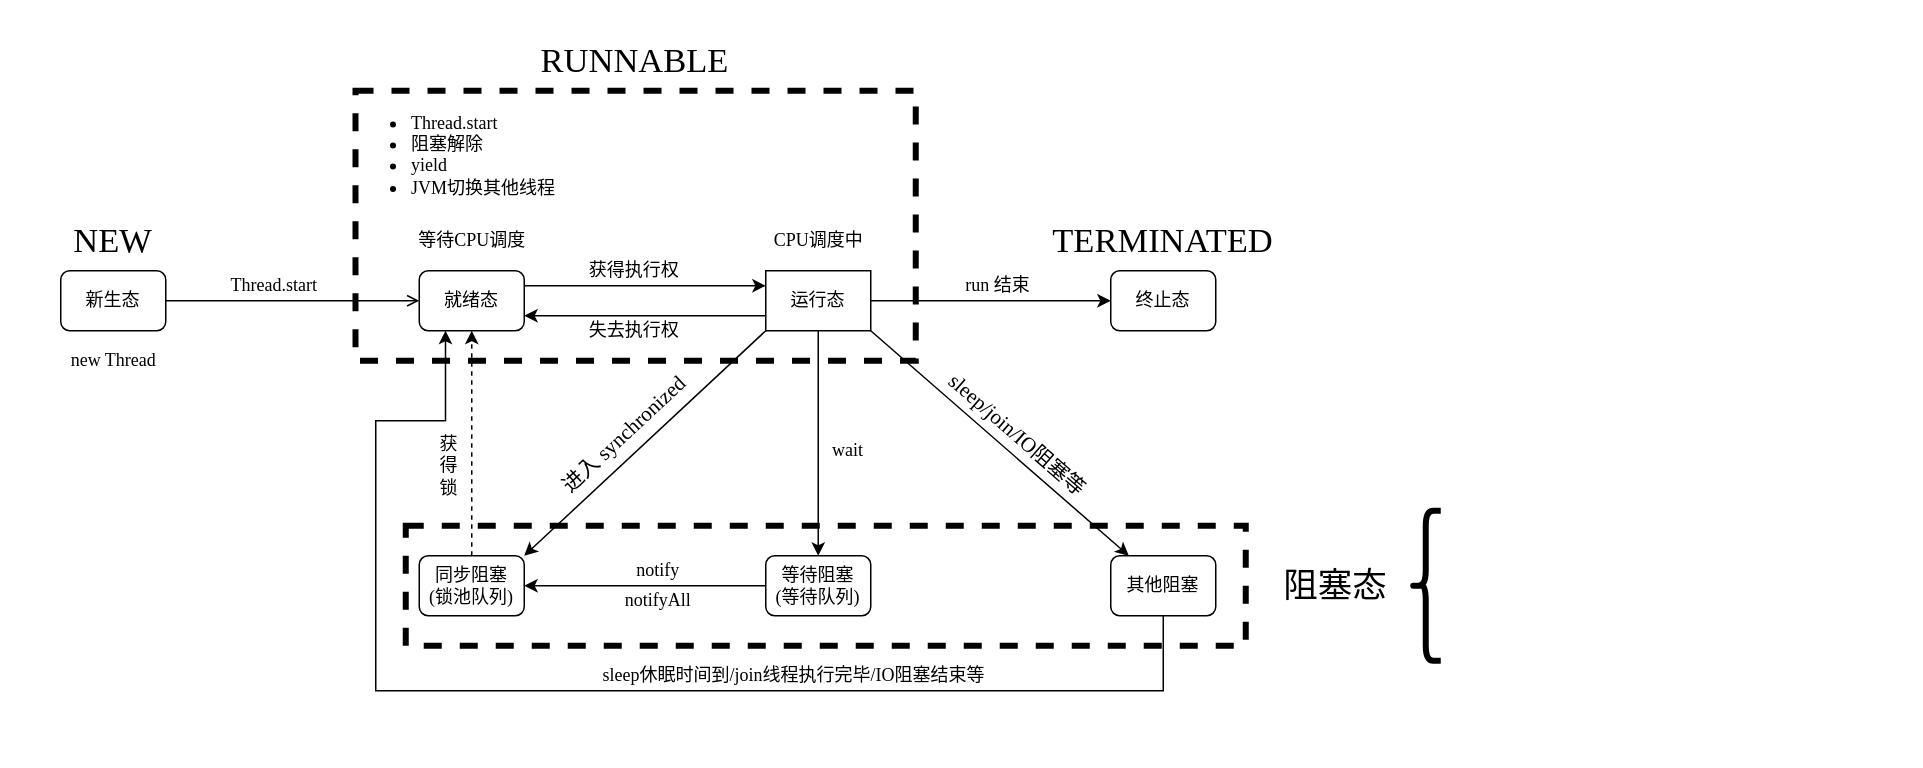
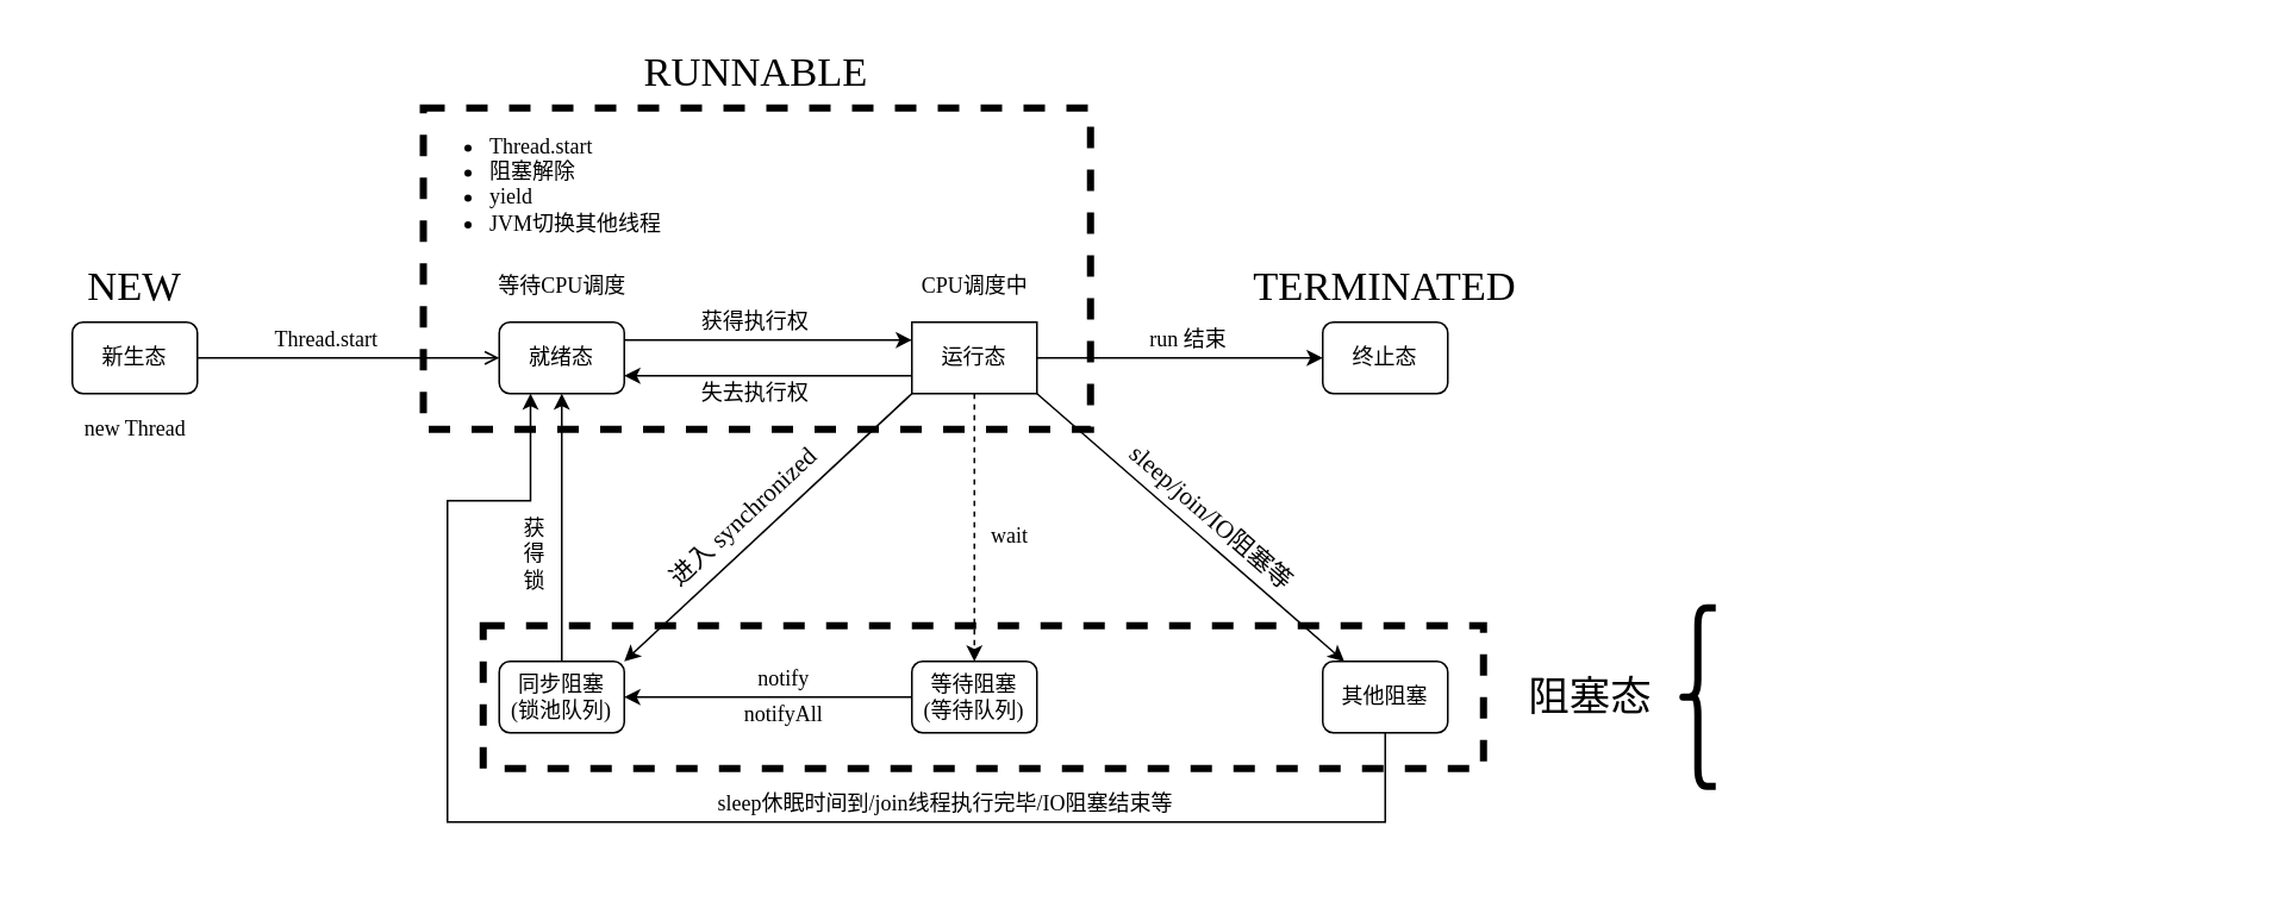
  <mxCell id="0" />
  <mxCell id="1" parent="0" />
  <mxCell id="2" value="" style="rounded=0;whiteSpace=wrap;html=1;strokeWidth=4;fontFamily=Comic Sans MS;fillColor=#FFFFFF;strokeColor=none;" vertex="1" parent="1"><mxGeometry x="20" y="20" width="1240" height="470" as="geometry" /></mxCell>
  <mxCell id="3" value="" style="rounded=0;whiteSpace=wrap;html=1;fillColor=none;dashed=1;strokeWidth=4;" vertex="1" parent="1"><mxGeometry x="270" y="350" width="560" height="80" as="geometry" /></mxCell>
  <mxCell id="4" value="" style="rounded=0;whiteSpace=wrap;html=1;fillColor=none;dashed=1;strokeWidth=4;" vertex="1" parent="1"><mxGeometry x="236.5" y="60" width="373.5" height="180" as="geometry" /></mxCell>
  <mxCell id="5" style="edgeStyle=orthogonalEdgeStyle;rounded=0;orthogonalLoop=1;jettySize=auto;html=1;exitX=1;exitY=0.5;exitDx=0;exitDy=0;entryX=0;entryY=0.5;entryDx=0;entryDy=0;endArrow=open;" edge="1" parent="1" source="6" target="8"><mxGeometry relative="1" as="geometry" /></mxCell>
  <mxCell id="6" value="&lt;font face=&quot;Comic Sans MS&quot;&gt;新生态&lt;/font&gt;" style="rounded=1;whiteSpace=wrap;html=1;fillColor=none;" vertex="1" parent="1"><mxGeometry x="40" y="180" width="70" height="40" as="geometry" /></mxCell>
  <mxCell id="7" style="edgeStyle=orthogonalEdgeStyle;rounded=0;orthogonalLoop=1;jettySize=auto;html=1;exitX=1;exitY=0.25;exitDx=0;exitDy=0;entryX=0;entryY=0.25;entryDx=0;entryDy=0;" edge="1" parent="1" source="8" target="16"><mxGeometry relative="1" as="geometry" /></mxCell>
  <mxCell id="8" value="&lt;font face=&quot;Comic Sans MS&quot;&gt;就绪态&lt;/font&gt;" style="rounded=1;whiteSpace=wrap;html=1;fillColor=none;" vertex="1" parent="1"><mxGeometry x="279" y="180" width="70" height="40" as="geometry" /></mxCell>
  <mxCell id="9" value="&lt;font face=&quot;Comic Sans MS&quot;&gt;new Thread&lt;/font&gt;" style="text;html=1;strokeColor=none;fillColor=none;align=center;verticalAlign=middle;whiteSpace=wrap;rounded=0;" vertex="1" parent="1"><mxGeometry x="32.5" y="230" width="85" height="20" as="geometry" /></mxCell>
  <mxCell id="10" value="&lt;font face=&quot;Comic Sans MS&quot;&gt;Thread.start&lt;/font&gt;" style="text;html=1;strokeColor=none;fillColor=none;align=center;verticalAlign=middle;whiteSpace=wrap;rounded=0;" vertex="1" parent="1"><mxGeometry x="140" y="180" width="85" height="20" as="geometry" /></mxCell>
  <mxCell id="11" style="edgeStyle=orthogonalEdgeStyle;rounded=0;orthogonalLoop=1;jettySize=auto;html=1;exitX=1;exitY=0.5;exitDx=0;exitDy=0;entryX=0;entryY=0.5;entryDx=0;entryDy=0;" edge="1" parent="1" source="16" target="23"><mxGeometry relative="1" as="geometry" /></mxCell>
  <mxCell id="12" style="edgeStyle=orthogonalEdgeStyle;rounded=0;orthogonalLoop=1;jettySize=auto;html=1;exitX=0;exitY=0.75;exitDx=0;exitDy=0;entryX=1;entryY=0.75;entryDx=0;entryDy=0;" edge="1" parent="1" source="16" target="8"><mxGeometry relative="1" as="geometry" /></mxCell>
- <mxCell id="13" style="edgeStyle=orthogonalEdgeStyle;rounded=0;orthogonalLoop=1;jettySize=auto;html=1;exitX=0.5;exitY=1;exitDx=0;exitDy=0;entryX=0.5;entryY=0;entryDx=0;entryDy=0;" edge="1" parent="1" source="16" target="18"><mxGeometry relative="1" as="geometry" /></mxCell>
+ <mxCell id="13" style="edgeStyle=orthogonalEdgeStyle;rounded=0;orthogonalLoop=1;jettySize=auto;html=1;exitX=0.5;exitY=1;exitDx=0;exitDy=0;entryX=0.5;entryY=0;entryDx=0;entryDy=0;dashed=1;" edge="1" parent="1" source="16" target="18"><mxGeometry relative="1" as="geometry" /></mxCell>
  <mxCell id="14" style="rounded=0;orthogonalLoop=1;jettySize=auto;html=1;exitX=0;exitY=1;exitDx=0;exitDy=0;entryX=1;entryY=0;entryDx=0;entryDy=0;" edge="1" parent="1" source="16" target="20"><mxGeometry relative="1" as="geometry" /></mxCell>
  <mxCell id="15" style="edgeStyle=none;rounded=0;orthogonalLoop=1;jettySize=auto;html=1;exitX=1;exitY=1;exitDx=0;exitDy=0;fontFamily=Comic Sans MS;" edge="1" parent="1" source="16" target="22"><mxGeometry relative="1" as="geometry" /></mxCell>
  <mxCell id="16" value="&lt;font face=&quot;Comic Sans MS&quot;&gt;运行态&lt;/font&gt;" style="whiteSpace=wrap;html=1;fillColor=none;rounded=0;" vertex="1" parent="1"><mxGeometry x="510" y="180" width="70" height="40" as="geometry" /></mxCell>
  <mxCell id="17" style="edgeStyle=orthogonalEdgeStyle;rounded=0;orthogonalLoop=1;jettySize=auto;html=1;exitX=0;exitY=0.5;exitDx=0;exitDy=0;entryX=1;entryY=0.5;entryDx=0;entryDy=0;" edge="1" parent="1" source="18" target="20"><mxGeometry relative="1" as="geometry" /></mxCell>
  <mxCell id="18" value="&lt;font face=&quot;Comic Sans MS&quot;&gt;等待阻塞&lt;br&gt;(等待队列)&lt;br&gt;&lt;/font&gt;" style="rounded=1;whiteSpace=wrap;html=1;fillColor=none;" vertex="1" parent="1"><mxGeometry x="510" y="370" width="70" height="40" as="geometry" /></mxCell>
- <mxCell id="19" style="edgeStyle=orthogonalEdgeStyle;rounded=0;orthogonalLoop=1;jettySize=auto;html=1;exitX=0.5;exitY=0;exitDx=0;exitDy=0;entryX=0.5;entryY=1;entryDx=0;entryDy=0;dashed=1;" edge="1" parent="1" source="20" target="8"><mxGeometry relative="1" as="geometry" /></mxCell>
+ <mxCell id="19" style="edgeStyle=orthogonalEdgeStyle;rounded=0;orthogonalLoop=1;jettySize=auto;html=1;exitX=0.5;exitY=0;exitDx=0;exitDy=0;entryX=0.5;entryY=1;entryDx=0;entryDy=0;" edge="1" parent="1" source="20" target="8"><mxGeometry relative="1" as="geometry" /></mxCell>
  <mxCell id="20" value="&lt;font face=&quot;Comic Sans MS&quot;&gt;同步阻塞&lt;br&gt;(锁池队列)&lt;br&gt;&lt;/font&gt;" style="rounded=1;whiteSpace=wrap;html=1;fillColor=none;" vertex="1" parent="1"><mxGeometry x="279" y="370" width="70" height="40" as="geometry" /></mxCell>
  <mxCell id="21" style="edgeStyle=orthogonalEdgeStyle;rounded=0;orthogonalLoop=1;jettySize=auto;html=1;exitX=0.5;exitY=1;exitDx=0;exitDy=0;entryX=0.25;entryY=1;entryDx=0;entryDy=0;fontFamily=Comic Sans MS;" edge="1" parent="1" source="22" target="8"><mxGeometry relative="1" as="geometry"><Array as="points"><mxPoint x="775" y="460" /><mxPoint x="250" y="460" /><mxPoint x="250" y="280" /><mxPoint x="297" y="280" /></Array></mxGeometry></mxCell>
  <mxCell id="22" value="&lt;font face=&quot;Comic Sans MS&quot;&gt;其他阻塞&lt;/font&gt;" style="rounded=1;whiteSpace=wrap;html=1;fillColor=none;" vertex="1" parent="1"><mxGeometry x="740" y="370" width="70" height="40" as="geometry" /></mxCell>
  <mxCell id="23" value="&lt;font face=&quot;Comic Sans MS&quot;&gt;终止态&lt;/font&gt;" style="rounded=1;whiteSpace=wrap;html=1;fillColor=none;" vertex="1" parent="1"><mxGeometry x="740" y="180" width="70" height="40" as="geometry" /></mxCell>
  <mxCell id="24" value="&lt;font face=&quot;Comic Sans MS&quot;&gt;CPU调度中&lt;/font&gt;" style="text;html=1;strokeColor=none;fillColor=none;align=center;verticalAlign=middle;whiteSpace=wrap;rounded=0;" vertex="1" parent="1"><mxGeometry x="502.5" y="150" width="85" height="20" as="geometry" /></mxCell>
  <mxCell id="25" value="&lt;font face=&quot;Comic Sans MS&quot;&gt;等待CPU调度&lt;/font&gt;" style="text;html=1;strokeColor=none;fillColor=none;align=center;verticalAlign=middle;whiteSpace=wrap;rounded=0;" vertex="1" parent="1"><mxGeometry x="271.5" y="150" width="85" height="20" as="geometry" /></mxCell>
  <mxCell id="26" value="&lt;font face=&quot;Comic Sans MS&quot;&gt;获得执行权&lt;/font&gt;" style="text;html=1;strokeColor=none;fillColor=none;align=center;verticalAlign=middle;whiteSpace=wrap;rounded=0;" vertex="1" parent="1"><mxGeometry x="380" y="170" width="85" height="20" as="geometry" /></mxCell>
  <mxCell id="27" value="&lt;font face=&quot;Comic Sans MS&quot;&gt;失去执行权&lt;/font&gt;" style="text;html=1;strokeColor=none;fillColor=none;align=center;verticalAlign=middle;whiteSpace=wrap;rounded=0;" vertex="1" parent="1"><mxGeometry x="380" y="210" width="85" height="20" as="geometry" /></mxCell>
  <mxCell id="28" value="&lt;ul&gt;&lt;li&gt;&lt;font face=&quot;Comic Sans MS&quot;&gt;Thread.start&lt;/font&gt;&lt;/li&gt;&lt;li&gt;&lt;font face=&quot;Comic Sans MS&quot;&gt;阻塞解除&lt;/font&gt;&lt;/li&gt;&lt;li&gt;&lt;font face=&quot;Comic Sans MS&quot;&gt;yield&lt;/font&gt;&lt;/li&gt;&lt;li&gt;&lt;font face=&quot;Comic Sans MS&quot;&gt;JVM切换其他线程&lt;/font&gt;&lt;/li&gt;&lt;/ul&gt;" style="text;strokeColor=none;fillColor=none;html=1;whiteSpace=wrap;verticalAlign=middle;overflow=hidden;" vertex="1" parent="1"><mxGeometry x="232" y="60" width="163.5" height="80" as="geometry" /></mxCell>
  <mxCell id="29" value="&lt;font style=&quot;font-size: 23px&quot; face=&quot;Comic Sans MS&quot;&gt;RUNNABLE&lt;/font&gt;" style="text;html=1;strokeColor=none;fillColor=none;align=center;verticalAlign=middle;whiteSpace=wrap;rounded=0;dashed=1;" vertex="1" parent="1"><mxGeometry x="402.5" y="30" width="40" height="20" as="geometry" /></mxCell>
  <mxCell id="30" value="&lt;font style=&quot;font-size: 23px&quot; face=&quot;Comic Sans MS&quot;&gt;NEW&lt;/font&gt;" style="text;html=1;strokeColor=none;fillColor=none;align=center;verticalAlign=middle;whiteSpace=wrap;rounded=0;dashed=1;" vertex="1" parent="1"><mxGeometry x="55" y="150" width="40" height="20" as="geometry" /></mxCell>
  <mxCell id="31" value="&lt;font style=&quot;font-size: 23px&quot; face=&quot;Comic Sans MS&quot;&gt;TERMINATED&lt;/font&gt;" style="text;html=1;strokeColor=none;fillColor=none;align=center;verticalAlign=middle;whiteSpace=wrap;rounded=0;dashed=1;" vertex="1" parent="1"><mxGeometry x="755" y="150" width="40" height="20" as="geometry" /></mxCell>
  <mxCell id="32" value="&lt;font face=&quot;Comic Sans MS&quot;&gt;sleep休眠时间到/join线程执行完毕/&lt;/font&gt;&lt;span style=&quot;font-family: &amp;#34;comic sans ms&amp;#34;&quot;&gt;IO阻塞结束等&lt;/span&gt;" style="text;html=1;strokeColor=none;fillColor=none;align=center;verticalAlign=middle;whiteSpace=wrap;rounded=0;" vertex="1" parent="1"><mxGeometry x="380" y="440" width="297.5" height="20" as="geometry" /></mxCell>
  <mxCell id="33" value="&lt;font face=&quot;Comic Sans MS&quot;&gt;notifyAll&lt;/font&gt;" style="text;html=1;strokeColor=none;fillColor=none;align=center;verticalAlign=middle;whiteSpace=wrap;rounded=0;" vertex="1" parent="1"><mxGeometry x="395.5" y="390" width="85" height="20" as="geometry" /></mxCell>
  <mxCell id="34" value="&lt;font face=&quot;Comic Sans MS&quot;&gt;wait&lt;/font&gt;" style="text;html=1;strokeColor=none;fillColor=none;align=center;verticalAlign=middle;whiteSpace=wrap;rounded=0;" vertex="1" parent="1"><mxGeometry x="550" y="290" width="30" height="20" as="geometry" /></mxCell>
  <mxCell id="35" value="获得锁" style="text;html=1;strokeColor=none;fillColor=none;align=center;verticalAlign=middle;whiteSpace=wrap;rounded=0;dashed=1;horizontal=0;rotation=90;" vertex="1" parent="1"><mxGeometry x="279" y="300" width="40" height="20" as="geometry" /></mxCell>
  <mxCell id="36" value="&lt;span style=&quot;font-size: 14px&quot;&gt;进入 synchronized&lt;/span&gt;" style="text;html=1;strokeColor=none;fillColor=none;align=center;verticalAlign=middle;whiteSpace=wrap;rounded=0;rotation=317;fontFamily=Comic Sans MS;" vertex="1" parent="1"><mxGeometry x="349" y="280" width="134.5" height="20" as="geometry" /></mxCell>
  <mxCell id="37" value="&lt;span style=&quot;font-size: 14px&quot;&gt;sleep/join/IO阻塞等&lt;/span&gt;" style="text;html=1;strokeColor=none;fillColor=none;align=center;verticalAlign=middle;whiteSpace=wrap;rounded=0;rotation=41;fontFamily=Comic Sans MS;" vertex="1" parent="1"><mxGeometry x="610" y="280" width="134.5" height="20" as="geometry" /></mxCell>
  <mxCell id="38" value="&lt;font style=&quot;font-size: 23px&quot; face=&quot;Comic Sans MS&quot;&gt;阻塞态&lt;/font&gt;" style="text;html=1;strokeColor=none;fillColor=none;align=center;verticalAlign=middle;whiteSpace=wrap;rounded=0;dashed=1;" vertex="1" parent="1"><mxGeometry x="840" y="380" width="100" height="20" as="geometry" /></mxCell>
  <mxCell id="39" value="" style="shape=curlyBracket;whiteSpace=wrap;html=1;rounded=1;strokeWidth=4;fillColor=none;fontFamily=Comic Sans MS;" vertex="1" parent="1"><mxGeometry x="940" y="340" width="20" height="100" as="geometry" /></mxCell>
  <mxCell id="40" value="&lt;font face=&quot;Comic Sans MS&quot;&gt;notify&lt;/font&gt;" style="text;html=1;strokeColor=none;fillColor=none;align=center;verticalAlign=middle;whiteSpace=wrap;rounded=0;" vertex="1" parent="1"><mxGeometry x="395.5" y="370" width="85" height="20" as="geometry" /></mxCell>
  <mxCell id="41" value="&lt;font face=&quot;Comic Sans MS&quot;&gt;run 结束&lt;/font&gt;" style="text;html=1;strokeColor=none;fillColor=none;align=center;verticalAlign=middle;whiteSpace=wrap;rounded=0;" vertex="1" parent="1"><mxGeometry x="640" y="180" width="50" height="20" as="geometry" /></mxCell>
